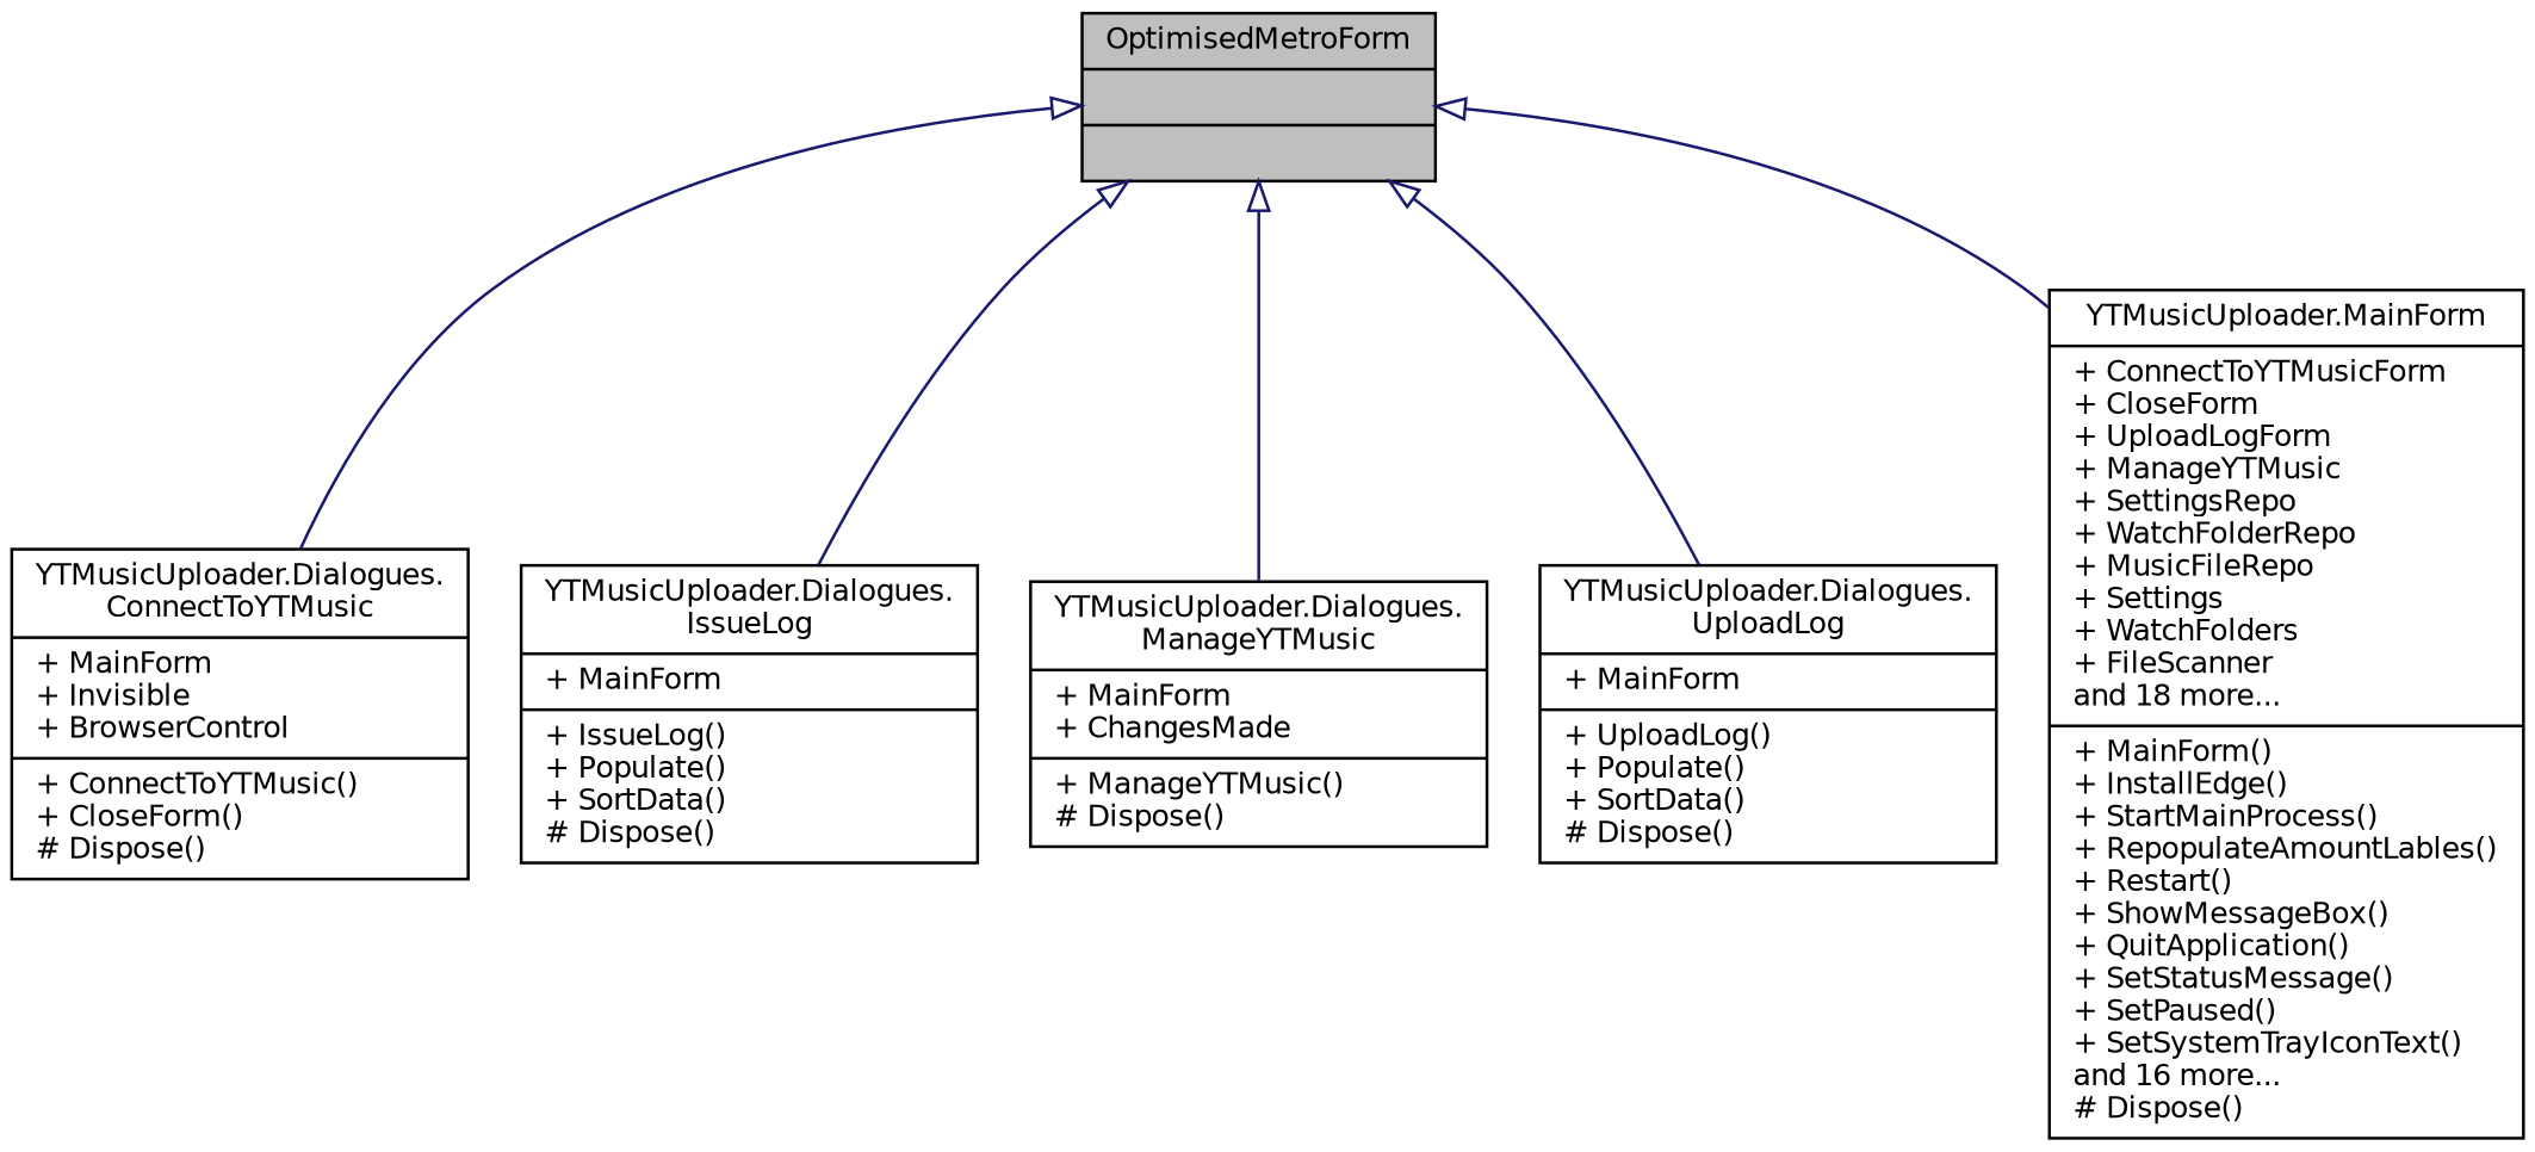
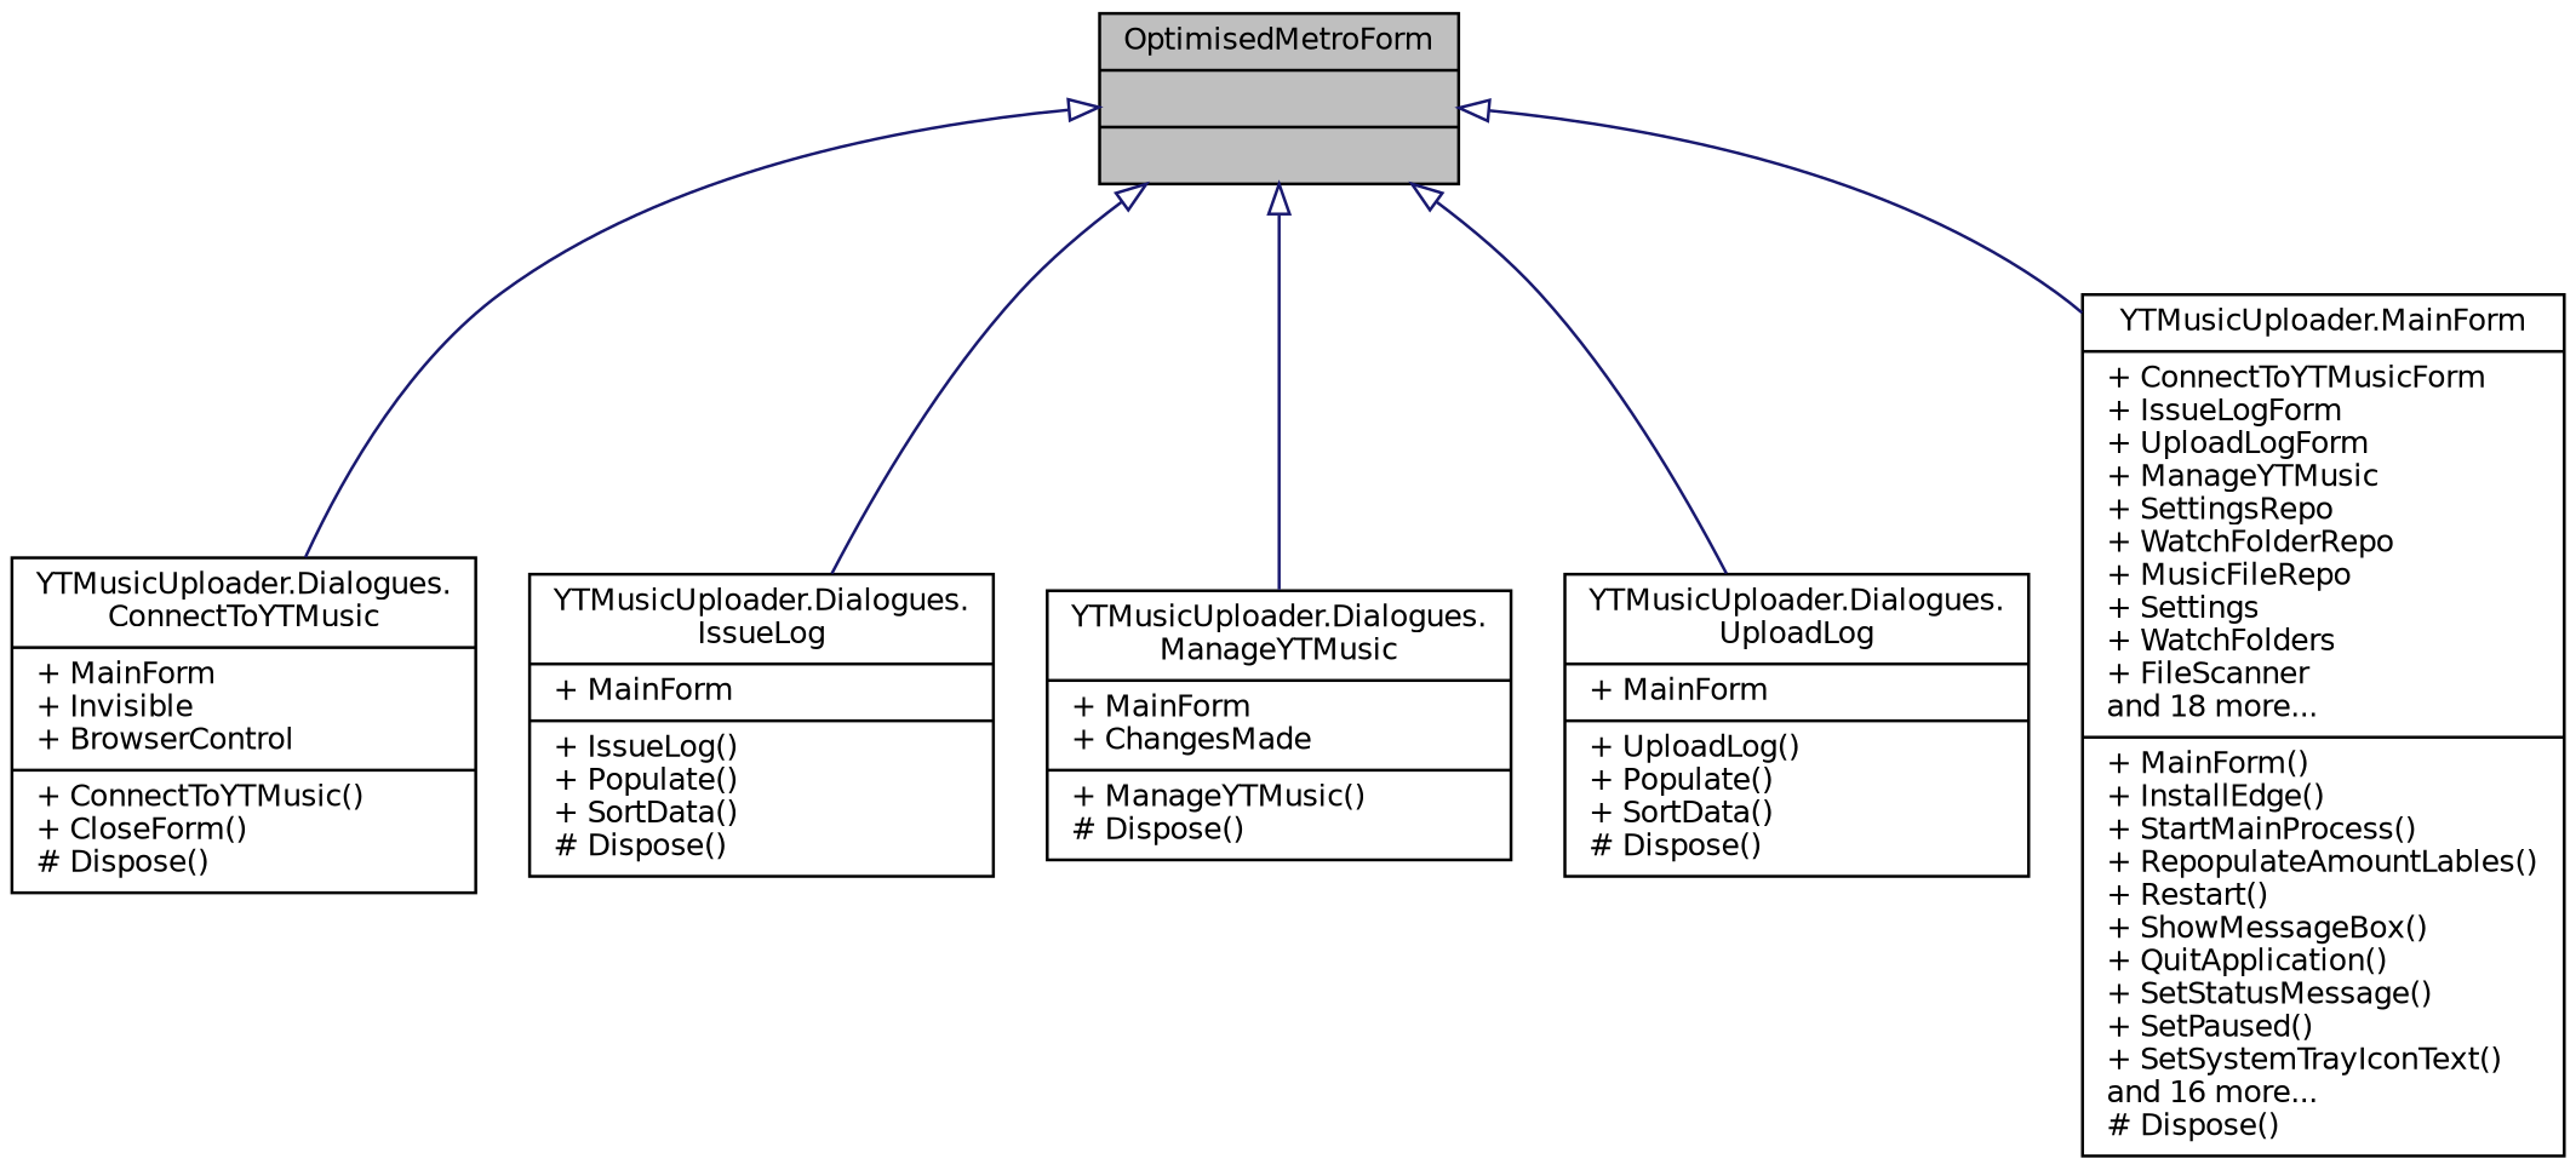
  digraph {
    node [color=black fillcolor=white fontname=Helvetica fontsize=10 shape=record style=filled]
    edge [arrowtail=onormal color=midnightblue dir=back fontname=Helvetica fontsize=10 labelfontname=Helvetica labelfontsize=10 style=solid]
    n1 [fillcolor=grey75 fontcolor=black height=0.2 label="{OptimisedMetroForm\n||}" width=0.4]
    n2 [height=0.2 label="{YTMusicUploader.Dialogues.\lConnectToYTMusic\n|+ MainForm\l+ Invisible\l+ BrowserControl\l|+ ConnectToYTMusic()\l+ CloseForm()\l# Dispose()\l}" width=0.4]
    n3 [height=0.2 label="{YTMusicUploader.Dialogues.\lIssueLog\n|+ MainForm\l|+ IssueLog()\l+ Populate()\l+ SortData()\l# Dispose()\l}" width=0.4]
    n4 [height=0.2 label="{YTMusicUploader.Dialogues.\lManageYTMusic\n|+ MainForm\l+ ChangesMade\l|+ ManageYTMusic()\l# Dispose()\l}" width=0.4]
    n5 [height=0.2 label="{YTMusicUploader.Dialogues.\lUploadLog\n|+ MainForm\l|+ UploadLog()\l+ Populate()\l+ SortData()\l# Dispose()\l}" width=0.4]
-   n6 [height=0.2 label="{YTMusicUploader.MainForm\n|+ ConnectToYTMusicForm\l+ CloseForm\l+ UploadLogForm\l+ ManageYTMusic\l+ SettingsRepo\l+ WatchFolderRepo\l+ MusicFileRepo\l+ Settings\l+ WatchFolders\l+ FileScanner\land 18 more...\l|+ MainForm()\l+ InstallEdge()\l+ StartMainProcess()\l+ RepopulateAmountLables()\l+ Restart()\l+ ShowMessageBox()\l+ QuitApplication()\l+ SetStatusMessage()\l+ SetPaused()\l+ SetSystemTrayIconText()\land 16 more...\l# Dispose()\l}" width=0.4]
+   n6 [height=0.2 label="{YTMusicUploader.MainForm\n|+ ConnectToYTMusicForm\l+ IssueLogForm\l+ UploadLogForm\l+ ManageYTMusic\l+ SettingsRepo\l+ WatchFolderRepo\l+ MusicFileRepo\l+ Settings\l+ WatchFolders\l+ FileScanner\land 18 more...\l|+ MainForm()\l+ InstallEdge()\l+ StartMainProcess()\l+ RepopulateAmountLables()\l+ Restart()\l+ ShowMessageBox()\l+ QuitApplication()\l+ SetStatusMessage()\l+ SetPaused()\l+ SetSystemTrayIconText()\land 16 more...\l# Dispose()\l}" width=0.4]
    n1 -> n2
    n1 -> n3
    n1 -> n4
    n1 -> n5
    n1 -> n6
  }
